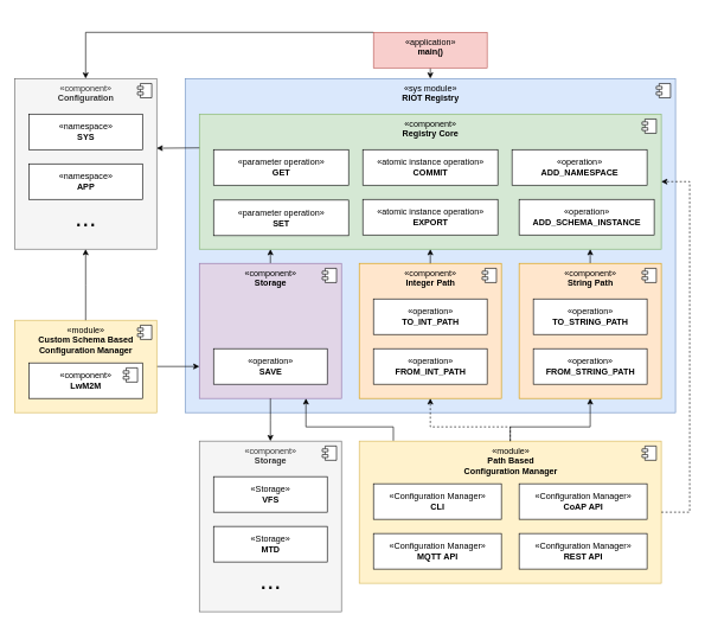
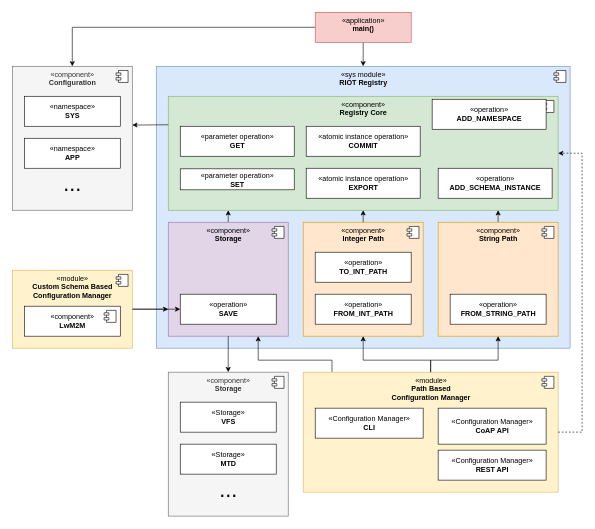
  <mxCell id="0" />
  <mxCell id="1" parent="0" />
  <mxCell id="2" value="«sys module»&lt;br&gt;&lt;b&gt;RIOT Registry&lt;/b&gt;" style="html=1;dropTarget=0;verticalAlign=top;fillColor=#dae8fc;strokeColor=#6c8ebf;" parent="1" vertex="1"><mxGeometry x="260" y="110" width="690" height="470" as="geometry" /></mxCell>
  <mxCell id="3" value="" style="shape=module;jettyWidth=8;jettyHeight=4;" parent="2" vertex="1"><mxGeometry x="1" width="20" height="20" relative="1" as="geometry"><mxPoint x="-27" y="7" as="offset" /></mxGeometry></mxCell>
  <mxCell id="4" style="edgeStyle=elbowEdgeStyle;rounded=0;html=1;fontSize=36;" parent="1" source="5" target="9" edge="1"><mxGeometry relative="1" as="geometry" /></mxCell>
  <mxCell id="5" value="«component»&lt;br&gt;&lt;b&gt;Storage&lt;/b&gt;" style="html=1;dropTarget=0;verticalAlign=top;fillColor=#e1d5e7;strokeColor=#9673a6;" parent="1" vertex="1"><mxGeometry x="280" y="370" width="200" height="190" as="geometry" /></mxCell>
  <mxCell id="6" value="" style="shape=module;jettyWidth=8;jettyHeight=4;" parent="5" vertex="1"><mxGeometry x="1" width="20" height="20" relative="1" as="geometry"><mxPoint x="-27" y="7" as="offset" /></mxGeometry></mxCell>
  <mxCell id="7" value="«module»&lt;br&gt;&lt;b&gt;Path Based&lt;br&gt;Configuration Manager&lt;/b&gt;" style="html=1;dropTarget=0;verticalAlign=top;fillColor=#fff2cc;strokeColor=#d6b656;" parent="1" vertex="1"><mxGeometry x="505" y="620" width="425" height="200" as="geometry" /></mxCell>
  <mxCell id="8" value="" style="shape=module;jettyWidth=8;jettyHeight=4;" parent="7" vertex="1"><mxGeometry x="1" width="20" height="20" relative="1" as="geometry"><mxPoint x="-27" y="7" as="offset" /></mxGeometry></mxCell>
  <mxCell id="9" value="«component»&lt;br&gt;&lt;b&gt;Registry Core&lt;/b&gt;" style="html=1;dropTarget=0;verticalAlign=top;fillColor=#d5e8d4;strokeColor=#82b366;" parent="1" vertex="1"><mxGeometry x="280" y="160" width="650" height="190" as="geometry" /></mxCell>
  <mxCell id="10" value="" style="shape=module;jettyWidth=8;jettyHeight=4;" parent="9" vertex="1"><mxGeometry x="1" width="20" height="20" relative="1" as="geometry"><mxPoint x="-27" y="7" as="offset" /></mxGeometry></mxCell>
  <mxCell id="11" style="html=1;edgeStyle=elbowEdgeStyle;" parent="1" source="12" target="9" edge="1"><mxGeometry relative="1" as="geometry" /></mxCell>
  <mxCell id="12" value="«component»&lt;br&gt;&lt;b&gt;String Path&lt;/b&gt;" style="html=1;dropTarget=0;verticalAlign=top;fillColor=#ffe6cc;strokeColor=#d79b00;" parent="1" vertex="1"><mxGeometry x="730" y="370" width="200" height="190" as="geometry" /></mxCell>
  <mxCell id="13" value="" style="shape=module;jettyWidth=8;jettyHeight=4;" parent="12" vertex="1"><mxGeometry x="1" width="20" height="20" relative="1" as="geometry"><mxPoint x="-27" y="7" as="offset" /></mxGeometry></mxCell>
  <mxCell id="14" style="edgeStyle=elbowEdgeStyle;rounded=0;html=1;fontSize=36;entryX=0.5;entryY=1;entryDx=0;entryDy=0;exitX=0.5;exitY=0;exitDx=0;exitDy=0;elbow=vertical;" parent="1" source="7" target="12" edge="1"><mxGeometry relative="1" as="geometry"><mxPoint x="1340" y="710" as="targetPoint" /><Array as="points"><mxPoint x="770" y="600" /></Array></mxGeometry></mxCell>
  <mxCell id="15" value="«Configuration Manager»&lt;br&gt;&lt;b&gt;CLI&lt;/b&gt;" style="html=1;dropTarget=0;verticalAlign=middle;" parent="1" vertex="1"><mxGeometry x="525" y="680" width="180" height="50" as="geometry" /></mxCell>
  <mxCell id="16" value="«component»&lt;br&gt;&lt;b&gt;Configuration&lt;/b&gt;" style="html=1;dropTarget=0;verticalAlign=top;fillColor=#f5f5f5;strokeColor=#666666;fontColor=#333333;" parent="1" vertex="1"><mxGeometry x="20" y="110" width="200" height="240" as="geometry" /></mxCell>
  <mxCell id="17" value="" style="shape=module;jettyWidth=8;jettyHeight=4;" parent="16" vertex="1"><mxGeometry x="1" width="20" height="20" relative="1" as="geometry"><mxPoint x="-27" y="7" as="offset" /></mxGeometry></mxCell>
  <mxCell id="18" value="«namespace»&lt;br&gt;&lt;b&gt;SYS&lt;/b&gt;" style="html=1;dropTarget=0;verticalAlign=middle;" parent="1" vertex="1"><mxGeometry x="40" y="160" width="160" height="50" as="geometry" /></mxCell>
  <mxCell id="19" value="«namespace»&lt;br&gt;&lt;b&gt;APP&lt;/b&gt;" style="html=1;dropTarget=0;verticalAlign=middle;" parent="1" vertex="1"><mxGeometry x="40" y="230" width="160" height="50" as="geometry" /></mxCell>
  <mxCell id="20" value="&lt;font style=&quot;font-size: 36px;&quot;&gt;...&lt;/font&gt;" style="text;html=1;align=center;verticalAlign=middle;resizable=0;points=[];autosize=1;strokeColor=none;fillColor=none;" parent="1" vertex="1"><mxGeometry x="95" y="276" width="50" height="60" as="geometry" /></mxCell>
  <mxCell id="21" value="«parameter operation»&lt;br&gt;&lt;b&gt;GET&lt;/b&gt;" style="html=1;dropTarget=0;verticalAlign=middle;" parent="1" vertex="1"><mxGeometry x="300" y="210" width="190" height="50" as="geometry" /></mxCell>
- <mxCell id="22" value="«parameter operation»&lt;br&gt;&lt;b&gt;SET&lt;/b&gt;" style="html=1;dropTarget=0;verticalAlign=middle;" parent="1" vertex="1"><mxGeometry x="300" y="281" width="190" height="50" as="geometry" /></mxCell>
- <mxCell id="23" value="«operation»&lt;br&gt;&lt;b&gt;ADD_NAMESPACE&lt;/b&gt;" style="html=1;dropTarget=0;verticalAlign=middle;horizontal=1;" parent="1" vertex="1"><mxGeometry x="720" y="210" width="190" height="50" as="geometry" /></mxCell>
+ <mxCell id="22" value="«parameter operation»&lt;br&gt;&lt;b&gt;SET&lt;/b&gt;" style="html=1;dropTarget=0;verticalAlign=middle;" parent="1" vertex="1"><mxGeometry x="300" y="281" width="190" height="35" as="geometry" /></mxCell>
+ <mxCell id="23" value="«operation»&lt;br&gt;&lt;b&gt;ADD_NAMESPACE&lt;/b&gt;" style="html=1;dropTarget=0;verticalAlign=middle;horizontal=1;" parent="1" vertex="1"><mxGeometry x="720" y="165" width="190" height="50" as="geometry" /></mxCell>
  <mxCell id="24" value="«operation»&lt;br style=&quot;border-color: var(--border-color);&quot;&gt;&lt;b style=&quot;border-color: var(--border-color);&quot;&gt;ADD_SCHEMA_INSTANCE&lt;/b&gt;" style="html=1;dropTarget=0;verticalAlign=middle;" parent="1" vertex="1"><mxGeometry x="730" y="280" width="190" height="50" as="geometry" /></mxCell>
- <mxCell id="25" value="«operation»&lt;br&gt;&lt;b&gt;TO_STRING_PATH&lt;/b&gt;" style="html=1;dropTarget=0;verticalAlign=middle;" parent="1" vertex="1"><mxGeometry x="750" y="420" width="160" height="50" as="geometry" /></mxCell>
  <mxCell id="26" value="«operation»&lt;br&gt;&lt;b&gt;FROM_STRING_PATH&lt;/b&gt;" style="html=1;dropTarget=0;verticalAlign=middle;" parent="1" vertex="1"><mxGeometry x="750" y="490" width="160" height="50" as="geometry" /></mxCell>
- <mxCell id="27" value="«Configuration Manager»&lt;br&gt;&lt;b&gt;CoAP API&lt;/b&gt;" style="html=1;dropTarget=0;verticalAlign=middle;" parent="1" vertex="1"><mxGeometry x="730" y="680" width="180" height="50" as="geometry" /></mxCell>
- <mxCell id="28" value="«Configuration Manager»&lt;br&gt;&lt;b&gt;MQTT API&lt;/b&gt;" style="html=1;dropTarget=0;verticalAlign=middle;" parent="1" vertex="1"><mxGeometry x="525" y="750" width="180" height="50" as="geometry" /></mxCell>
+ <mxCell id="27" value="«Configuration Manager»&lt;br&gt;&lt;b&gt;CoAP API&lt;/b&gt;" style="html=1;dropTarget=0;verticalAlign=middle;" parent="1" vertex="1"><mxGeometry x="730" y="680" width="180" height="60" as="geometry" /></mxCell>
  <mxCell id="29" style="edgeStyle=elbowEdgeStyle;rounded=0;elbow=vertical;html=1;fontSize=36;" parent="1" source="31" target="5" edge="1"><mxGeometry relative="1" as="geometry"><mxPoint x="1170" y="360" as="sourcePoint" /><Array as="points"><mxPoint x="100" y="470" /></Array></mxGeometry></mxCell>
  <mxCell id="30" value="«operation»&lt;br&gt;&lt;b&gt;SAVE&lt;/b&gt;" style="html=1;dropTarget=0;verticalAlign=middle;" parent="1" vertex="1"><mxGeometry x="300" y="490" width="160" height="50" as="geometry" /></mxCell>
  <mxCell id="31" value="«module»&lt;br&gt;&lt;b&gt;Custom Schema Based&lt;br&gt;Configuration Manager&lt;/b&gt;" style="html=1;dropTarget=0;verticalAlign=top;fillColor=#fff2cc;strokeColor=#d6b656;" parent="1" vertex="1"><mxGeometry x="20" y="450" width="200" height="130" as="geometry" /></mxCell>
  <mxCell id="32" value="" style="shape=module;jettyWidth=8;jettyHeight=4;" parent="31" vertex="1"><mxGeometry x="1" width="20" height="20" relative="1" as="geometry"><mxPoint x="-27" y="7" as="offset" /></mxGeometry></mxCell>
  <mxCell id="33" value="«component»&lt;br&gt;&lt;b&gt;LwM2M&lt;/b&gt;" style="html=1;dropTarget=0;verticalAlign=middle;" parent="1" vertex="1"><mxGeometry x="40" y="510" width="160" height="50" as="geometry" /></mxCell>
  <mxCell id="34" value="" style="shape=module;jettyWidth=8;jettyHeight=4;" parent="33" vertex="1"><mxGeometry x="1" width="20" height="20" relative="1" as="geometry"><mxPoint x="-27" y="7" as="offset" /></mxGeometry></mxCell>
  <mxCell id="35" value="«Configuration Manager»&lt;br&gt;&lt;b&gt;REST API&lt;/b&gt;" style="html=1;dropTarget=0;verticalAlign=middle;" parent="1" vertex="1"><mxGeometry x="730" y="750" width="180" height="50" as="geometry" /></mxCell>
  <mxCell id="36" style="edgeStyle=elbowEdgeStyle;rounded=0;html=1;fontSize=14;" parent="1" source="5" target="37" edge="1"><mxGeometry relative="1" as="geometry"><mxPoint x="760" y="850" as="targetPoint" /></mxGeometry></mxCell>
  <mxCell id="37" value="«component»&lt;br&gt;&lt;b&gt;Storage&lt;/b&gt;" style="html=1;dropTarget=0;verticalAlign=top;fillColor=#f5f5f5;strokeColor=#666666;fontColor=#333333;" parent="1" vertex="1"><mxGeometry x="280" y="620" width="200" height="240" as="geometry" /></mxCell>
  <mxCell id="38" value="" style="shape=module;jettyWidth=8;jettyHeight=4;" parent="37" vertex="1"><mxGeometry x="1" width="20" height="20" relative="1" as="geometry"><mxPoint x="-27" y="7" as="offset" /></mxGeometry></mxCell>
  <mxCell id="39" value="«Storage»&lt;br&gt;&lt;b&gt;VFS&lt;/b&gt;" style="html=1;dropTarget=0;verticalAlign=middle;" parent="1" vertex="1"><mxGeometry x="300" y="670" width="160" height="50" as="geometry" /></mxCell>
  <mxCell id="40" value="&lt;font style=&quot;font-size: 36px;&quot;&gt;...&lt;/font&gt;" style="text;html=1;align=center;verticalAlign=middle;resizable=0;points=[];autosize=1;strokeColor=none;fillColor=none;" parent="1" vertex="1"><mxGeometry x="355" y="786" width="50" height="60" as="geometry" /></mxCell>
  <mxCell id="41" value="«Storage»&lt;br&gt;&lt;b&gt;MTD&lt;/b&gt;" style="html=1;dropTarget=0;verticalAlign=middle;" parent="1" vertex="1"><mxGeometry x="300" y="740" width="160" height="50" as="geometry" /></mxCell>
  <mxCell id="42" value="«atomic instance operation»&lt;br&gt;&lt;b&gt;COMMIT&lt;/b&gt;" style="html=1;dropTarget=0;verticalAlign=middle;" parent="1" vertex="1"><mxGeometry x="510" y="210" width="190" height="50" as="geometry" /></mxCell>
  <mxCell id="43" value="«atomic instance operation»&lt;br&gt;&lt;b&gt;EXPORT&lt;/b&gt;" style="html=1;dropTarget=0;verticalAlign=middle;" parent="1" vertex="1"><mxGeometry x="510" y="280" width="190" height="50" as="geometry" /></mxCell>
  <mxCell id="44" style="edgeStyle=elbowEdgeStyle;rounded=0;elbow=vertical;html=1;fontSize=14;" parent="1" source="46" target="16" edge="1"><mxGeometry relative="1" as="geometry"><Array as="points"><mxPoint x="350" y="45" /></Array></mxGeometry></mxCell>
  <mxCell id="45" style="edgeStyle=elbowEdgeStyle;rounded=0;elbow=vertical;html=1;fontSize=14;" parent="1" source="46" target="2" edge="1"><mxGeometry relative="1" as="geometry"><mxPoint x="190" y="750" as="targetPoint" /></mxGeometry></mxCell>
- <mxCell id="46" value="«application»&lt;br&gt;&lt;b&gt;main()&lt;/b&gt;" style="html=1;dropTarget=0;verticalAlign=top;fillColor=#f8cecc;strokeColor=#b85450;" parent="1" vertex="1"><mxGeometry x="525" y="45" width="160" height="50" as="geometry" /></mxCell>
- <mxCell id="47" style="edgeStyle=elbowEdgeStyle;rounded=0;elbow=vertical;html=1;fontSize=36;" parent="1" source="31" target="16" edge="1"><mxGeometry relative="1" as="geometry"><mxPoint x="110" y="300" as="sourcePoint" /><mxPoint x="300" y="480" as="targetPoint" /></mxGeometry></mxCell>
+ <mxCell id="46" value="«application»&lt;br&gt;&lt;b&gt;main()&lt;/b&gt;" style="html=1;dropTarget=0;verticalAlign=top;fillColor=#f8cecc;strokeColor=#b85450;" parent="1" vertex="1"><mxGeometry x="525" y="20" width="160" height="50" as="geometry" /></mxCell>
+ <mxCell id="47" style="edgeStyle=elbowEdgeStyle;rounded=0;elbow=vertical;html=1;fontSize=36;" parent="1" source="31" target="30" edge="1"><mxGeometry relative="1" as="geometry"><mxPoint x="110" y="300" as="sourcePoint" /><mxPoint x="300" y="480" as="targetPoint" /></mxGeometry></mxCell>
  <mxCell id="48" value="«component»&lt;br&gt;&lt;b&gt;Integer Path&lt;/b&gt;" style="html=1;dropTarget=0;verticalAlign=top;fillColor=#ffe6cc;strokeColor=#d79b00;" parent="1" vertex="1"><mxGeometry x="505" y="370" width="200" height="190" as="geometry" /></mxCell>
  <mxCell id="49" value="" style="shape=module;jettyWidth=8;jettyHeight=4;" parent="48" vertex="1"><mxGeometry x="1" width="20" height="20" relative="1" as="geometry"><mxPoint x="-27" y="7" as="offset" /></mxGeometry></mxCell>
  <mxCell id="50" value="«operation»&lt;br&gt;&lt;b&gt;TO_INT_PATH&lt;/b&gt;" style="html=1;dropTarget=0;verticalAlign=middle;" parent="1" vertex="1"><mxGeometry x="525" y="420" width="160" height="50" as="geometry" /></mxCell>
  <mxCell id="51" value="«operation»&lt;br&gt;&lt;b&gt;FROM_INT_PATH&lt;/b&gt;" style="html=1;dropTarget=0;verticalAlign=middle;" parent="1" vertex="1"><mxGeometry x="525" y="490" width="160" height="50" as="geometry" /></mxCell>
- <mxCell id="52" style="edgeStyle=elbowEdgeStyle;rounded=0;html=1;fontSize=36;entryX=0.5;entryY=1;entryDx=0;entryDy=0;exitX=0.5;exitY=0;exitDx=0;exitDy=0;elbow=vertical;dashed=1;" parent="1" source="7" target="48" edge="1"><mxGeometry relative="1" as="geometry"><mxPoint x="850.5" y="570" as="targetPoint" /><mxPoint x="720" y="770" as="sourcePoint" /><Array as="points"><mxPoint x="680" y="600" /></Array></mxGeometry></mxCell>
+ <mxCell id="52" style="edgeStyle=elbowEdgeStyle;rounded=0;html=1;fontSize=36;entryX=0.5;entryY=1;entryDx=0;entryDy=0;exitX=0.5;exitY=0;exitDx=0;exitDy=0;elbow=vertical;" parent="1" source="7" target="48" edge="1"><mxGeometry relative="1" as="geometry"><mxPoint x="850.5" y="570" as="targetPoint" /><mxPoint x="720" y="770" as="sourcePoint" /><Array as="points"><mxPoint x="680" y="600" /></Array></mxGeometry></mxCell>
  <mxCell id="53" style="rounded=0;html=1;fontSize=36;entryX=0.5;entryY=1;entryDx=0;entryDy=0;" parent="1" source="48" target="9" edge="1"><mxGeometry relative="1" as="geometry"><mxPoint x="620" y="570" as="targetPoint" /><mxPoint x="620" y="770" as="sourcePoint" /></mxGeometry></mxCell>
  <mxCell id="54" style="edgeStyle=elbowEdgeStyle;rounded=0;html=1;fontSize=36;elbow=vertical;exitX=0;exitY=0.25;exitDx=0;exitDy=0;" parent="1" source="9" target="16" edge="1"><mxGeometry relative="1" as="geometry"><mxPoint x="220" y="210" as="sourcePoint" /><mxPoint x="290" y="312.5" as="targetPoint" /></mxGeometry></mxCell>
  <mxCell id="55" style="edgeStyle=elbowEdgeStyle;rounded=0;html=1;fontSize=36;exitX=1;exitY=0.5;exitDx=0;exitDy=0;dashed=1;" parent="1" source="7" target="9" edge="1"><mxGeometry relative="1" as="geometry"><mxPoint x="840" y="570" as="targetPoint" /><mxPoint x="727.5" y="630" as="sourcePoint" /><Array as="points"><mxPoint x="970" y="490" /></Array></mxGeometry></mxCell>
  <mxCell id="56" style="rounded=0;html=1;fontSize=36;entryX=0.75;entryY=1;entryDx=0;entryDy=0;exitX=0.113;exitY=-0.003;exitDx=0;exitDy=0;edgeStyle=elbowEdgeStyle;elbow=vertical;exitPerimeter=0;" parent="1" source="7" target="5" edge="1"><mxGeometry relative="1" as="geometry"><mxPoint x="615" y="570" as="targetPoint" /><mxPoint x="615.5" y="630" as="sourcePoint" /><Array as="points"><mxPoint x="470" y="600" /></Array></mxGeometry></mxCell>
